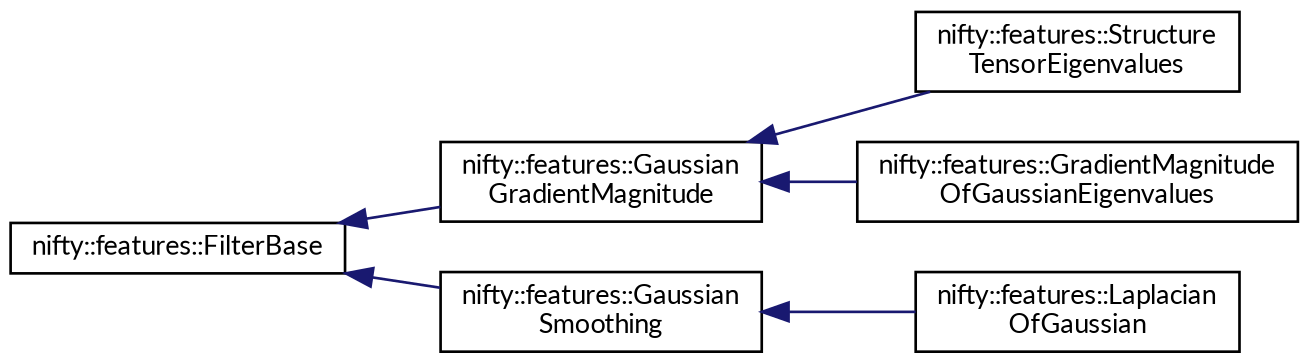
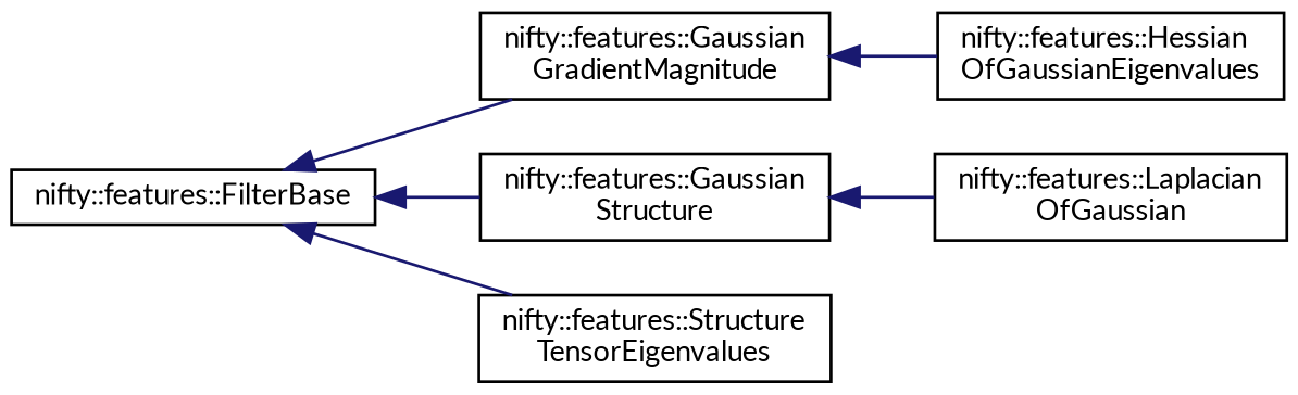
  digraph {
    fontname=Lato
    rankdir=LR
    node [color=black fillcolor=white fontname=Lato fontsize=10 shape=record style=filled]
    edge [color=midnightblue dir=back fontname=Lato fontsize=10 labelfontname=Helvetica labelfontsize=10 style=solid]
    n1 [height=0.2 label="nifty::features::FilterBase" width=0.4]
    n2 [height=0.2 label="nifty::features::Gaussian\lGradientMagnitude" width=0.4]
-   n3 [height=0.2 label="nifty::features::Gaussian\lSmoothing" width=0.4]
+   n3 [height=0.2 label="nifty::features::Gaussian\lStructure" width=0.4]
    n4 [height=0.2 label="nifty::features::Structure\lTensorEigenvalues" width=0.4]
-   n5 [height=0.2 label="nifty::features::GradientMagnitude\lOfGaussianEigenvalues" width=0.4]
+   n5 [height=0.2 label="nifty::features::Hessian\lOfGaussianEigenvalues" width=0.4]
    n6 [height=0.2 label="nifty::features::Laplacian\lOfGaussian" width=0.4]
    n1 -> n2
    n1 -> n3
-   n2 -> n4
+   n1 -> n4
    n2 -> n5
    n3 -> n6
  }
